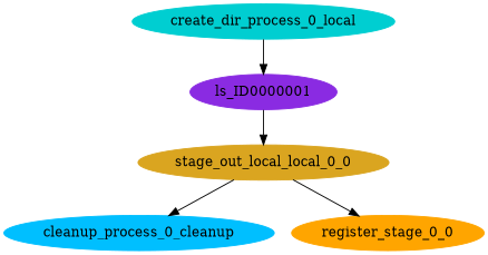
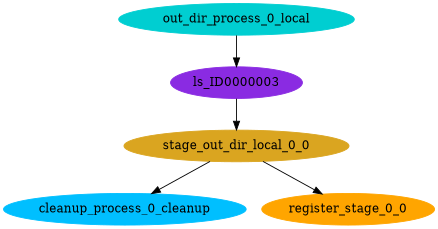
  digraph {
    node [shape=ellipse style=filled]
    edge [arrowhead=normal arrowsize=1.0]
    n1 [color=deepskyblue label=cleanup_process_0_cleanup]
    n2 [color=orange label=register_stage_0_0]
-   n3 [color=goldenrod label=stage_out_local_local_0_0]
-   n4 [color=blueviolet label=ls_ID0000001]
-   n5 [color=darkturquoise label=create_dir_process_0_local]
+   n3 [color=goldenrod label=stage_out_dir_local_0_0]
+   n4 [color=blueviolet label=ls_ID0000003]
+   n5 [color=darkturquoise label=out_dir_process_0_local]
    n3 -> n1
    n3 -> n2
    n4 -> n3
    n5 -> n4
  }
